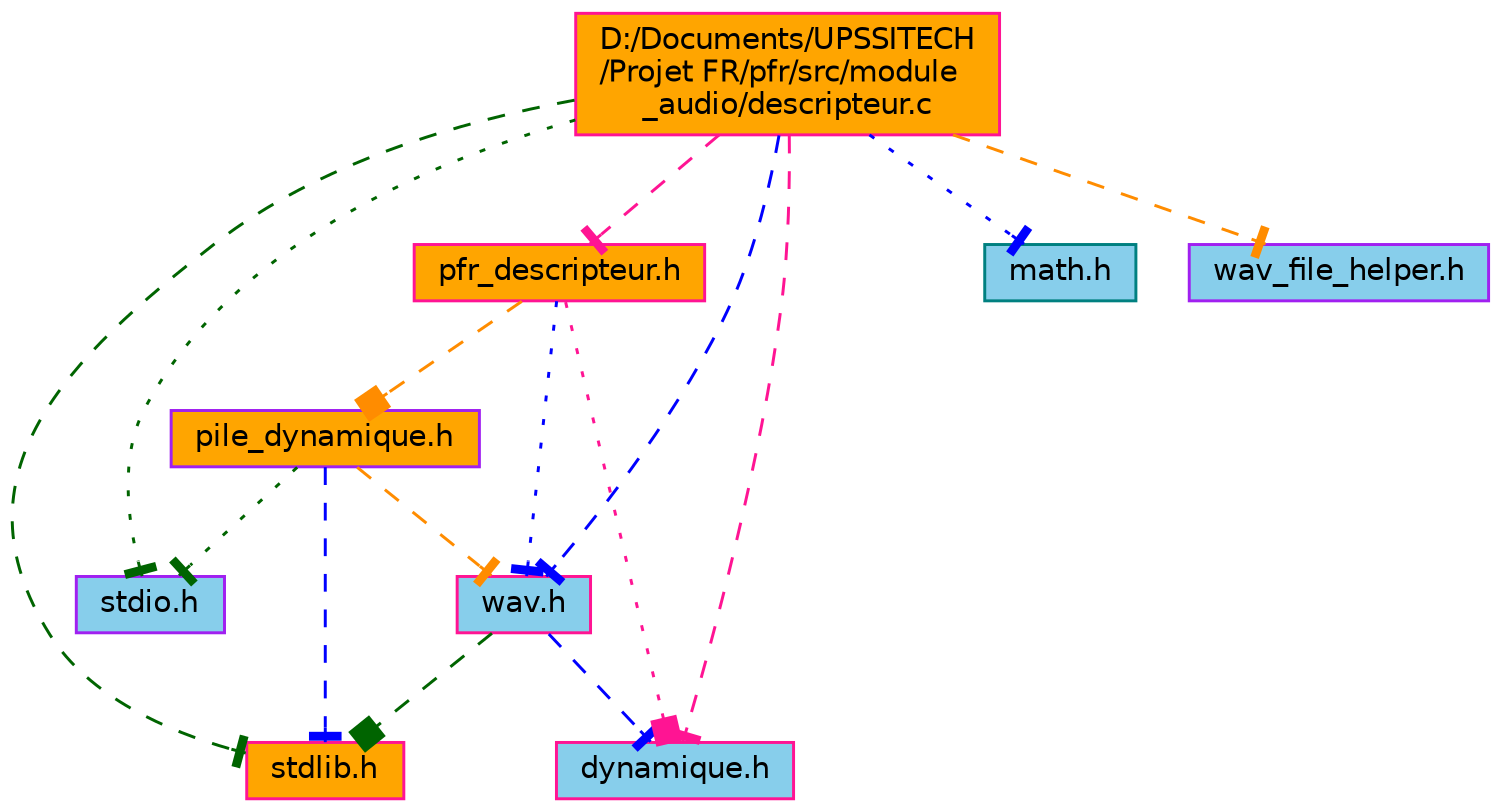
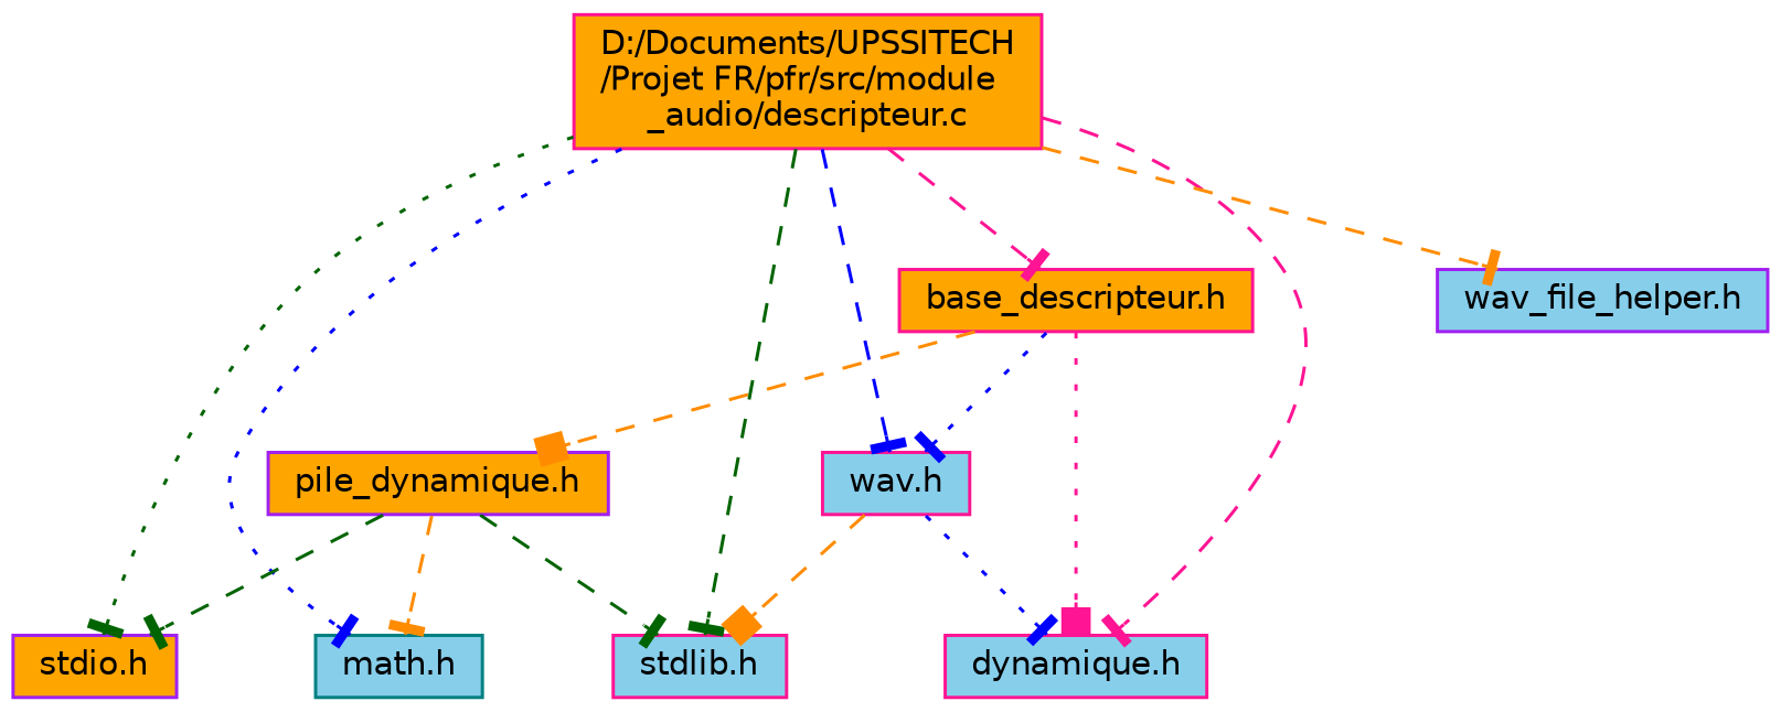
  digraph {
    node [color=deeppink fillcolor=skyblue fontname=Helvetica fontsize=10 shape=record style=filled]
    edge [arrowhead=tee color=blue fontname=Helvetica fontsize=10 labelfontname=Helvetica labelfontsize=10 style=dashed]
    n1 [fillcolor=orange fontcolor=black height=0.2 label="D:/Documents/UPSSITECH\l/Projet FR/pfr/src/module\l_audio/descripteur.c" width=0.4]
-   n2 [color=purple height=0.2 label="stdio.h" width=0.4]
-   n3 [fillcolor=orange height=0.2 label="stdlib.h" width=0.4]
+   n2 [color=purple fillcolor=orange height=0.2 label="stdio.h" width=0.4]
+   n3 [height=0.2 label="stdlib.h" width=0.4]
    n4 [color=teal height=0.2 label="math.h" width=0.4]
    n5 [height=0.2 label="dynamique.h" width=0.4]
    n6 [height=0.2 label="wav.h" width=0.4]
-   n7 [fillcolor=orange height=0.2 label="pfr_descripteur.h" width=0.4]
+   n7 [fillcolor=orange height=0.2 label="base_descripteur.h" width=0.4]
    n8 [color=purple height=0.2 label="wav_file_helper.h" width=0.4]
    n9 [color=purple fillcolor=orange height=0.2 label="pile_dynamique.h" width=0.4]
    n1 -> n2 [color=darkgreen style=dotted]
    n1 -> n3 [color=darkgreen]
    n1 -> n4 [style=dotted]
    n1 -> n5 [color=deeppink]
    n1 -> n6
    n1 -> n7 [color=deeppink]
    n1 -> n8 [color=darkorange]
-   n6 -> n3 [arrowhead=box color=darkgreen]
-   n6 -> n5
+   n6 -> n3 [arrowhead=box color=darkorange]
+   n6 -> n5 [style=dotted]
    n7 -> n5 [arrowhead=box color=deeppink style=dotted]
    n7 -> n6 [style=dotted]
    n7 -> n9 [arrowhead=box color=darkorange]
-   n9 -> n2 [color=darkgreen style=dotted]
-   n9 -> n3
-   n9 -> n6 [color=darkorange]
+   n9 -> n2 [color=darkgreen]
+   n9 -> n3 [color=darkgreen]
+   n9 -> n4 [color=darkorange]
  }
